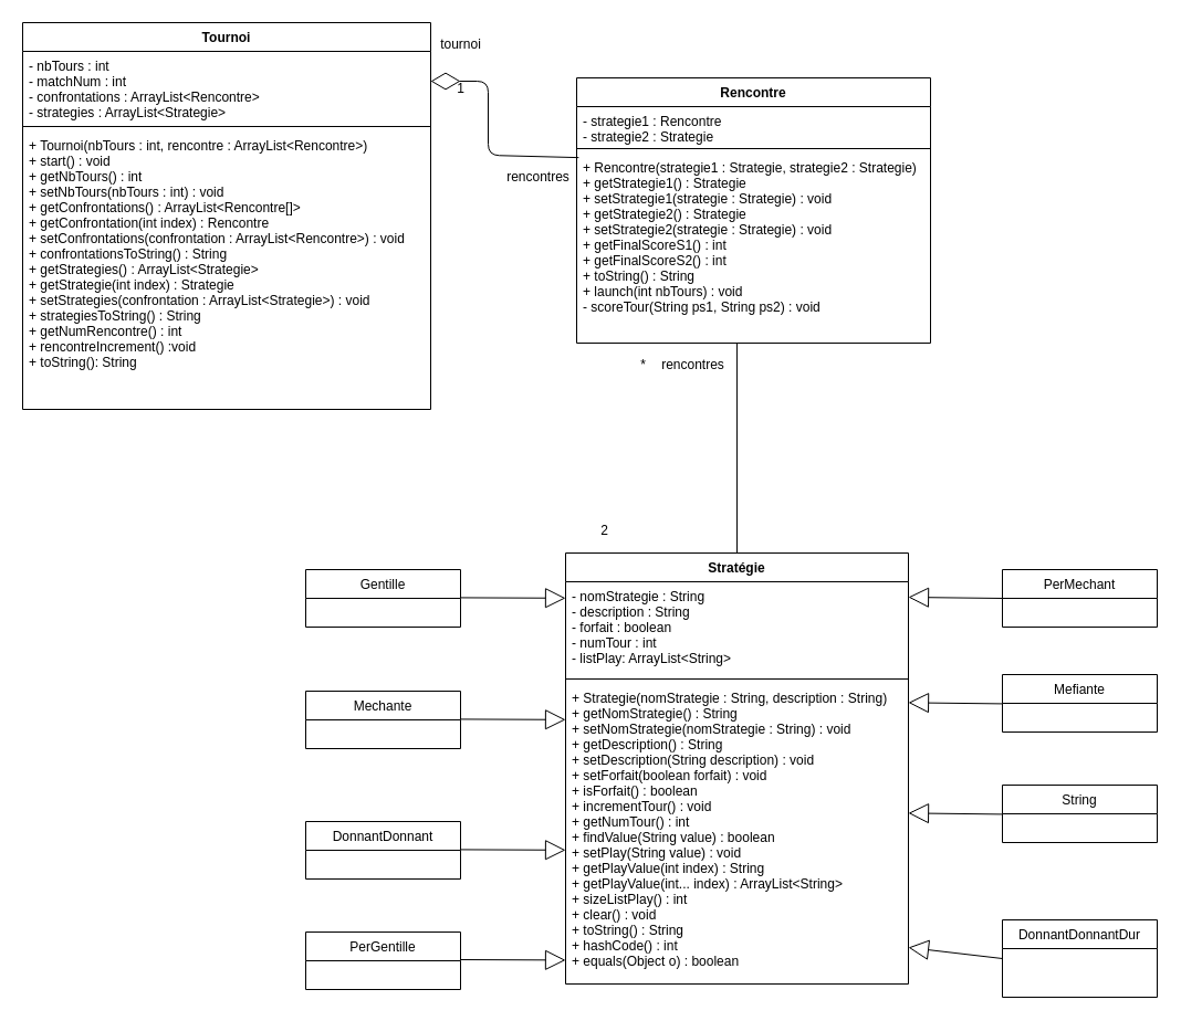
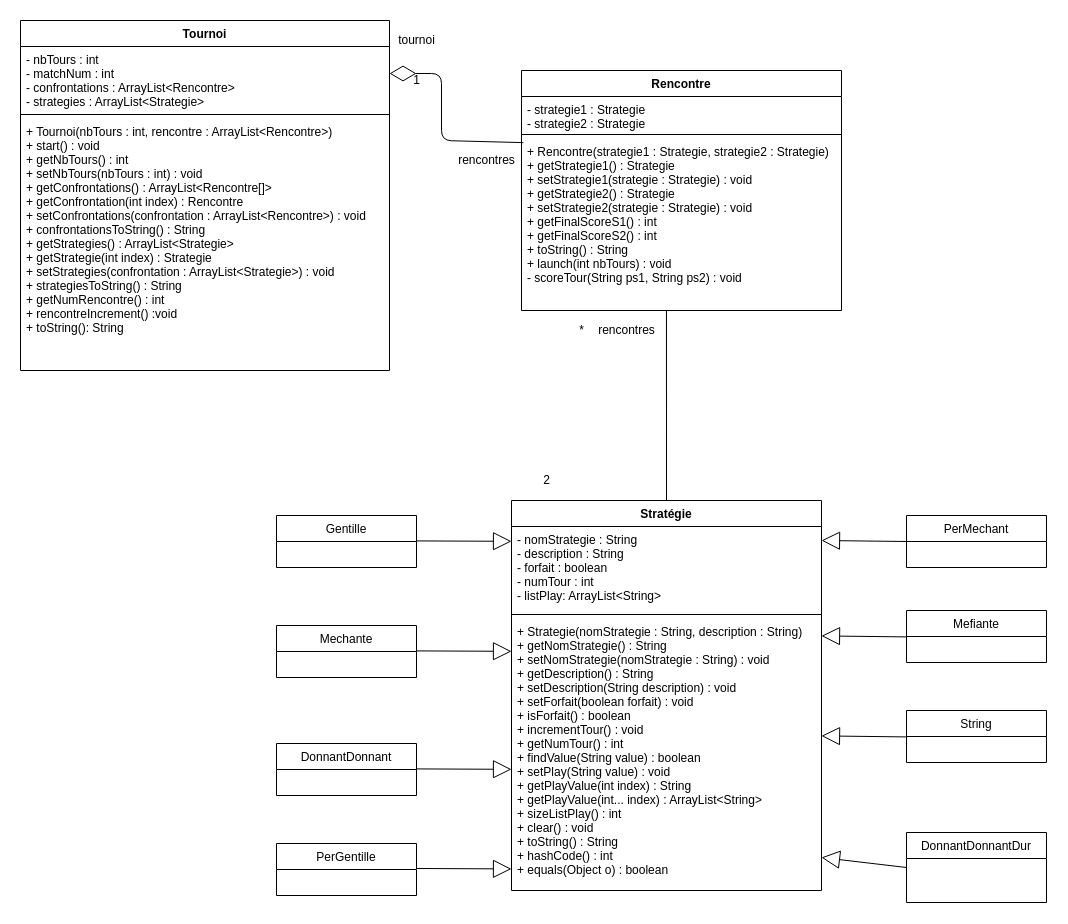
  <mxCell id="0" />
  <mxCell id="1" parent="0" />
  <mxCell id="2" value="Tournoi" style="swimlane;fontStyle=1;align=center;verticalAlign=top;childLayout=stackLayout;horizontal=1;startSize=26;horizontalStack=0;resizeParent=1;resizeParentMax=0;resizeLast=0;collapsible=1;marginBottom=0;" parent="1" vertex="1"><mxGeometry x="20" y="20" width="369" height="350" as="geometry" /></mxCell>
  <mxCell id="3" value="- nbTours : int&#10;- matchNum : int&#10;- confrontations : ArrayList&lt;Rencontre&gt;&#10;- strategies : ArrayList&lt;Strategie&gt;&#10;" style="text;strokeColor=none;fillColor=none;align=left;verticalAlign=top;spacingLeft=4;spacingRight=4;overflow=hidden;rotatable=0;points=[[0,0.5],[1,0.5]];portConstraint=eastwest;" parent="2" vertex="1"><mxGeometry y="26" width="369" height="64" as="geometry" /></mxCell>
  <mxCell id="4" value="" style="line;strokeWidth=1;fillColor=none;align=left;verticalAlign=middle;spacingTop=-1;spacingLeft=3;spacingRight=3;rotatable=0;labelPosition=right;points=[];portConstraint=eastwest;" parent="2" vertex="1"><mxGeometry y="90" width="369" height="8" as="geometry" /></mxCell>
  <mxCell id="5" value="+ Tournoi(nbTours : int, rencontre : ArrayList&lt;Rencontre&gt;)&#10;+ start() : void&#10;+ getNbTours() : int&#10;+ setNbTours(nbTours : int) : void&#10;+ getConfrontations() : ArrayList&lt;Rencontre[]&gt;&#10;+ getConfrontation(int index) : Rencontre&#10;+ setConfrontations(confrontation : ArrayList&lt;Rencontre&gt;) : void&#10;+ confrontationsToString() : String&#10;+ getStrategies() : ArrayList&lt;Strategie&gt;&#10;+ getStrategie(int index) : Strategie&#10;+ setStrategies(confrontation : ArrayList&lt;Strategie&gt;) : void&#10;+ strategiesToString() : String&#10;+ getNumRencontre() : int&#10;+ rencontreIncrement() :void&#10;+ toString(): String" style="text;strokeColor=none;fillColor=none;align=left;verticalAlign=top;spacingLeft=4;spacingRight=4;overflow=hidden;rotatable=0;points=[[0,0.5],[1,0.5]];portConstraint=eastwest;" parent="2" vertex="1"><mxGeometry y="98" width="369" height="252" as="geometry" /></mxCell>
  <mxCell id="6" value="Rencontre" style="swimlane;fontStyle=1;align=center;verticalAlign=top;childLayout=stackLayout;horizontal=1;startSize=26;horizontalStack=0;resizeParent=1;resizeParentMax=0;resizeLast=0;collapsible=1;marginBottom=0;" parent="1" vertex="1"><mxGeometry x="521" y="70" width="320" height="240" as="geometry" /></mxCell>
- <mxCell id="7" value="- strategie1 : Rencontre&#10;- strategie2 : Strategie" style="text;strokeColor=none;fillColor=none;align=left;verticalAlign=top;spacingLeft=4;spacingRight=4;overflow=hidden;rotatable=0;points=[[0,0.5],[1,0.5]];portConstraint=eastwest;" parent="6" vertex="1"><mxGeometry y="26" width="320" height="34" as="geometry" /></mxCell>
+ <mxCell id="7" value="- strategie1 : Strategie&#10;- strategie2 : Strategie" style="text;strokeColor=none;fillColor=none;align=left;verticalAlign=top;spacingLeft=4;spacingRight=4;overflow=hidden;rotatable=0;points=[[0,0.5],[1,0.5]];portConstraint=eastwest;" parent="6" vertex="1"><mxGeometry y="26" width="320" height="34" as="geometry" /></mxCell>
  <mxCell id="8" value="" style="line;strokeWidth=1;fillColor=none;align=left;verticalAlign=middle;spacingTop=-1;spacingLeft=3;spacingRight=3;rotatable=0;labelPosition=right;points=[];portConstraint=eastwest;" parent="6" vertex="1"><mxGeometry y="60" width="320" height="8" as="geometry" /></mxCell>
  <mxCell id="9" value="+ Rencontre(strategie1 : Strategie, strategie2 : Strategie)&#10;+ getStrategie1() : Strategie&#10;+ setStrategie1(strategie : Strategie) : void&#10;+ getStrategie2() : Strategie&#10;+ setStrategie2(strategie : Strategie) : void&#10;+ getFinalScoreS1() : int&#10;+ getFinalScoreS2() : int&#10;+ toString() : String&#10;+ launch(int nbTours) : void&#10;- scoreTour(String ps1, String ps2) : void" style="text;strokeColor=none;fillColor=none;align=left;verticalAlign=top;spacingLeft=4;spacingRight=4;overflow=hidden;rotatable=0;points=[[0,0.5],[1,0.5]];portConstraint=eastwest;" parent="6" vertex="1"><mxGeometry y="68" width="320" height="172" as="geometry" /></mxCell>
  <mxCell id="10" value="tournoi" style="text;html=1;align=center;verticalAlign=middle;resizable=0;points=[];autosize=1;" parent="1" vertex="1"><mxGeometry x="391" y="30" width="50" height="20" as="geometry" /></mxCell>
  <mxCell id="11" value="1" style="text;html=1;align=center;verticalAlign=middle;resizable=0;points=[];autosize=1;" parent="1" vertex="1"><mxGeometry x="406" y="70" width="20" height="20" as="geometry" /></mxCell>
  <mxCell id="12" value="rencontres" style="text;html=1;align=center;verticalAlign=middle;resizable=0;points=[];autosize=1;" parent="1" vertex="1"><mxGeometry x="451" y="150" width="70" height="20" as="geometry" /></mxCell>
  <mxCell id="13" value="rencontres" style="text;html=1;align=center;verticalAlign=middle;resizable=0;points=[];autosize=1;" parent="1" vertex="1"><mxGeometry x="591" y="320" width="70" height="20" as="geometry" /></mxCell>
  <mxCell id="14" value="*" style="text;html=1;align=center;verticalAlign=middle;resizable=0;points=[];autosize=1;" parent="1" vertex="1"><mxGeometry x="571" y="320" width="20" height="20" as="geometry" /></mxCell>
  <mxCell id="15" value="2" style="text;html=1;align=center;verticalAlign=middle;resizable=0;points=[];autosize=1;" parent="1" vertex="1"><mxGeometry x="536" y="470" width="20" height="20" as="geometry" /></mxCell>
  <mxCell id="16" value="" style="endArrow=block;endSize=16;endFill=0;html=1;exitX=0;exitY=0.5;exitDx=0;exitDy=0;" parent="1" source="34" edge="1"><mxGeometry x="-0.055" y="-14" width="160" relative="1" as="geometry"><mxPoint x="901" y="857.41" as="sourcePoint" /><mxPoint x="821" y="857" as="targetPoint" /><mxPoint as="offset" /></mxGeometry></mxCell>
  <mxCell id="17" value="" style="endArrow=block;endSize=16;endFill=0;html=1;exitX=0;exitY=0.5;exitDx=0;exitDy=0;" parent="1" edge="1"><mxGeometry x="-0.055" y="-14" width="160" relative="1" as="geometry"><mxPoint x="906" y="736.41" as="sourcePoint" /><mxPoint x="821" y="735.41" as="targetPoint" /><mxPoint as="offset" /></mxGeometry></mxCell>
  <mxCell id="18" value="" style="endArrow=block;endSize=16;endFill=0;html=1;exitX=0;exitY=0.5;exitDx=0;exitDy=0;" parent="1" edge="1"><mxGeometry x="-0.055" y="-14" width="160" relative="1" as="geometry"><mxPoint x="906" y="636.41" as="sourcePoint" /><mxPoint x="821" y="635.41" as="targetPoint" /><mxPoint as="offset" /></mxGeometry></mxCell>
  <mxCell id="19" value="" style="endArrow=block;endSize=16;endFill=0;html=1;exitX=0;exitY=0.5;exitDx=0;exitDy=0;" parent="1" edge="1"><mxGeometry x="-0.055" y="-14" width="160" relative="1" as="geometry"><mxPoint x="906" y="541" as="sourcePoint" /><mxPoint x="821" y="540" as="targetPoint" /><mxPoint as="offset" /></mxGeometry></mxCell>
  <mxCell id="20" value="" style="endArrow=block;endSize=16;endFill=0;html=1;" parent="1" edge="1"><mxGeometry x="-0.055" y="-14" width="160" relative="1" as="geometry"><mxPoint x="416" y="868" as="sourcePoint" /><mxPoint x="511" y="868.41" as="targetPoint" /><mxPoint as="offset" /></mxGeometry></mxCell>
  <mxCell id="21" value="" style="endArrow=block;endSize=16;endFill=0;html=1;" parent="1" edge="1"><mxGeometry x="-0.055" y="-14" width="160" relative="1" as="geometry"><mxPoint x="416" y="768.41" as="sourcePoint" /><mxPoint x="511" y="768.82" as="targetPoint" /><mxPoint as="offset" /></mxGeometry></mxCell>
  <mxCell id="22" value="" style="endArrow=block;endSize=16;endFill=0;html=1;" parent="1" edge="1"><mxGeometry x="-0.055" y="-14" width="160" relative="1" as="geometry"><mxPoint x="416" y="650.41" as="sourcePoint" /><mxPoint x="511" y="650.82" as="targetPoint" /><mxPoint as="offset" /></mxGeometry></mxCell>
  <mxCell id="23" value="" style="endArrow=block;endSize=16;endFill=0;html=1;" parent="1" edge="1"><mxGeometry x="-0.055" y="-14" width="160" relative="1" as="geometry"><mxPoint x="416" y="540.41" as="sourcePoint" /><mxPoint x="511" y="540.82" as="targetPoint" /><mxPoint as="offset" /></mxGeometry></mxCell>
  <mxCell id="24" value="" style="endArrow=diamondThin;endFill=0;endSize=24;html=1;entryX=1;entryY=0.422;entryDx=0;entryDy=0;exitX=0.006;exitY=0.024;exitDx=0;exitDy=0;exitPerimeter=0;entryPerimeter=0;" parent="1" source="9" target="3" edge="1"><mxGeometry width="160" relative="1" as="geometry"><mxPoint x="501" y="170" as="sourcePoint" /><mxPoint x="661" y="170" as="targetPoint" /><Array as="points"><mxPoint x="441" y="140" /><mxPoint x="441" y="73" /></Array></mxGeometry></mxCell>
  <mxCell id="25" value="" style="endArrow=none;html=1;exitX=0.5;exitY=0;exitDx=0;exitDy=0;entryX=0.453;entryY=1;entryDx=0;entryDy=0;entryPerimeter=0;" parent="1" source="27" target="9" edge="1"><mxGeometry width="50" height="50" relative="1" as="geometry"><mxPoint x="781" y="300" as="sourcePoint" /><mxPoint x="831" y="250" as="targetPoint" /></mxGeometry></mxCell>
  <mxCell id="26" value="Gentille" style="swimlane;fontStyle=0;childLayout=stackLayout;horizontal=1;startSize=26;fillColor=none;horizontalStack=0;resizeParent=1;resizeParentMax=0;resizeLast=0;collapsible=1;marginBottom=0;" parent="1" vertex="1"><mxGeometry x="276" y="515" width="140" height="52" as="geometry" /></mxCell>
  <mxCell id="27" value="Stratégie" style="swimlane;fontStyle=1;align=center;verticalAlign=top;childLayout=stackLayout;horizontal=1;startSize=26;horizontalStack=0;resizeParent=1;resizeParentMax=0;resizeLast=0;collapsible=1;marginBottom=0;" parent="1" vertex="1"><mxGeometry x="511" y="500" width="310" height="390" as="geometry" /></mxCell>
  <mxCell id="28" value="- nomStrategie : String&#10;- description : String&#10;- forfait : boolean&#10;- numTour : int&#10;- listPlay: ArrayList&lt;String&gt;" style="text;strokeColor=none;fillColor=none;align=left;verticalAlign=top;spacingLeft=4;spacingRight=4;overflow=hidden;rotatable=0;points=[[0,0.5],[1,0.5]];portConstraint=eastwest;" parent="27" vertex="1"><mxGeometry y="26" width="310" height="84" as="geometry" /></mxCell>
  <mxCell id="29" value="" style="line;strokeWidth=1;fillColor=none;align=left;verticalAlign=middle;spacingTop=-1;spacingLeft=3;spacingRight=3;rotatable=0;labelPosition=right;points=[];portConstraint=eastwest;" parent="27" vertex="1"><mxGeometry y="110" width="310" height="8" as="geometry" /></mxCell>
  <mxCell id="30" value="+ Strategie(nomStrategie : String, description : String)&#10;+ getNomStrategie() : String&#10;+ setNomStrategie(nomStrategie : String) : void&#10;+ getDescription() : String&#10;+ setDescription(String description) : void&#10;+ setForfait(boolean forfait) : void&#10;+ isForfait() : boolean&#10;+ incrementTour() : void&#10;+ getNumTour() : int&#10;+ findValue(String value) : boolean&#10;+ setPlay(String value) : void&#10;+ getPlayValue(int index) : String&#10;+ getPlayValue(int... index) : ArrayList&lt;String&gt;&#10;+ sizeListPlay() : int&#10;+ clear() : void&#10;+ toString() : String&#10;+ hashCode() : int&#10;+ equals(Object o) : boolean" style="text;strokeColor=none;fillColor=none;align=left;verticalAlign=top;spacingLeft=4;spacingRight=4;overflow=hidden;rotatable=0;points=[[0,0.5],[1,0.5]];portConstraint=eastwest;" parent="27" vertex="1"><mxGeometry y="118" width="310" height="272" as="geometry" /></mxCell>
  <mxCell id="31" value="PerMechant" style="swimlane;fontStyle=0;childLayout=stackLayout;horizontal=1;startSize=26;fillColor=none;horizontalStack=0;resizeParent=1;resizeParentMax=0;resizeLast=0;collapsible=1;marginBottom=0;" parent="1" vertex="1"><mxGeometry x="906" y="515" width="140" height="52" as="geometry"><mxRectangle x="930" y="620" width="100" height="26" as="alternateBounds" /></mxGeometry></mxCell>
  <mxCell id="32" value="Mefiante" style="swimlane;fontStyle=0;childLayout=stackLayout;horizontal=1;startSize=26;fillColor=none;horizontalStack=0;resizeParent=1;resizeParentMax=0;resizeLast=0;collapsible=1;marginBottom=0;" parent="1" vertex="1"><mxGeometry x="906" y="610" width="140" height="52" as="geometry" /></mxCell>
  <mxCell id="33" value="String" style="swimlane;fontStyle=0;childLayout=stackLayout;horizontal=1;startSize=26;fillColor=none;horizontalStack=0;resizeParent=1;resizeParentMax=0;resizeLast=0;collapsible=1;marginBottom=0;" parent="1" vertex="1"><mxGeometry x="906" y="710" width="140" height="52" as="geometry" /></mxCell>
  <mxCell id="34" value="DonnantDonnantDur" style="swimlane;fontStyle=0;childLayout=stackLayout;horizontal=1;startSize=26;fillColor=none;horizontalStack=0;resizeParent=1;resizeParentMax=0;resizeLast=0;collapsible=1;marginBottom=0;" parent="1" vertex="1"><mxGeometry x="906" y="832" width="140" height="70" as="geometry" /></mxCell>
  <mxCell id="35" value="PerGentille" style="swimlane;fontStyle=0;childLayout=stackLayout;horizontal=1;startSize=26;fillColor=none;horizontalStack=0;resizeParent=1;resizeParentMax=0;resizeLast=0;collapsible=1;marginBottom=0;" parent="1" vertex="1"><mxGeometry x="276" y="843" width="140" height="52" as="geometry" /></mxCell>
  <mxCell id="36" value="DonnantDonnant" style="swimlane;fontStyle=0;childLayout=stackLayout;horizontal=1;startSize=26;fillColor=none;horizontalStack=0;resizeParent=1;resizeParentMax=0;resizeLast=0;collapsible=1;marginBottom=0;" parent="1" vertex="1"><mxGeometry x="276" y="743" width="140" height="52" as="geometry" /></mxCell>
  <mxCell id="37" value="Mechante" style="swimlane;fontStyle=0;childLayout=stackLayout;horizontal=1;startSize=26;fillColor=none;horizontalStack=0;resizeParent=1;resizeParentMax=0;resizeLast=0;collapsible=1;marginBottom=0;" parent="1" vertex="1"><mxGeometry x="276" y="625" width="140" height="52" as="geometry" /></mxCell>
